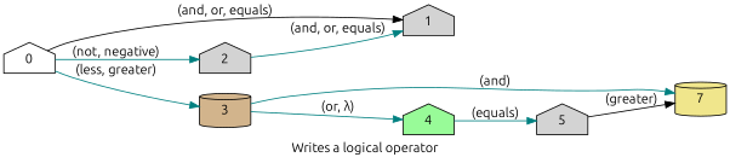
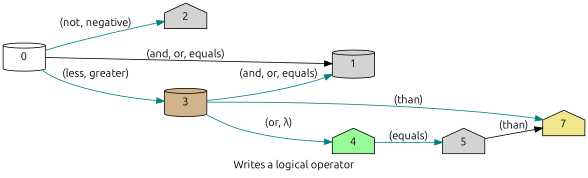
  digraph {
    alias=true
    desc="Writes a logical operator (===, !==, &&, ||, >, <, >=, <=) meant to be used inside expressions"
    fontname=Ubuntu
    label="Writes a logical operator"
    lang="en-US"
    langName=English
    rankdir=LR
    title="Writes a logical operator"
    node [fillcolor=lightgrey fontname=Ubuntu shape=house style=filled]
    edge [color=teal fontname=Ubuntu]
-   0 [fillcolor=white]
+   0 [fillcolor=white shape=cylinder]
    2
    3 [fillcolor=tan shape=cylinder]
    5
-   1
-   7 [fillcolor=khaki shape=cylinder]
+   1 [shape=cylinder]
+   7 [fillcolor=khaki]
    4 [fillcolor=palegreen]
    subgraph sub_1 {
      0
      2
    }
    subgraph sub_2 {
      0
      2
    }
    subgraph sub_3 {
      3
      5
    }
    0 -> 2 [label="(not, negative)" normalizer=boolean store=isNegative]
    0 -> 3 [label="(less, greater)" store=inequalityOperator]
    0 -> 1 [color=black label="(and, or, equals)" store=logicalOperator]
-   2 -> 1 [label="(and, or, equals)" store=logicalOperator]
-   3 -> 7 [label="(and)"]
+   3 -> 1 [label="(and, or, equals)" store=logicalOperator]
+   3 -> 7 [label="(than)"]
    3 -> 4 [label="(or, λ)"]
-   5 -> 7 [color=black label="(greater)"]
+   5 -> 7 [color=black label="(than)"]
    4 -> 5 [label="(equals)" normalizer=boolean store=orEqual]
  }
